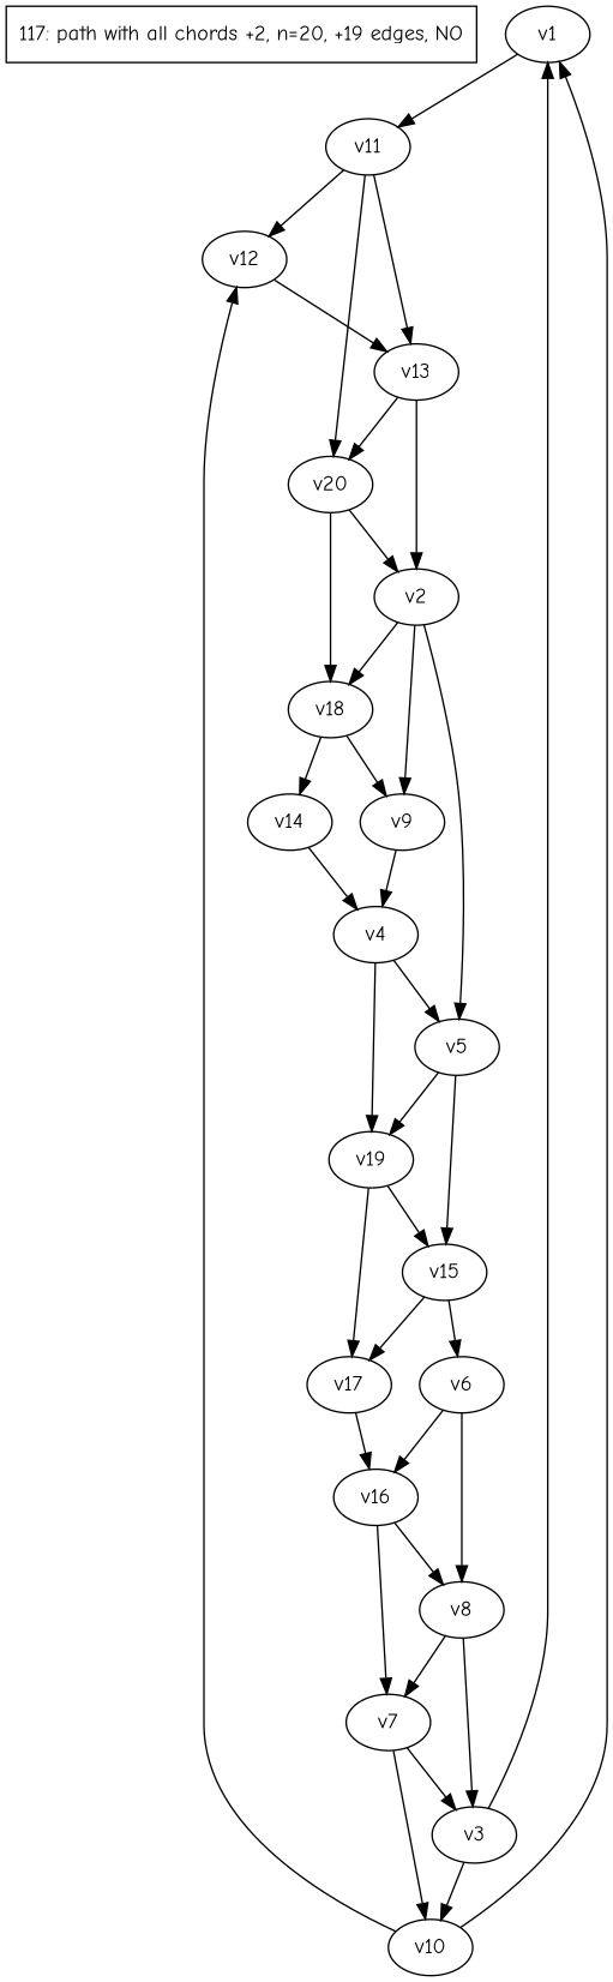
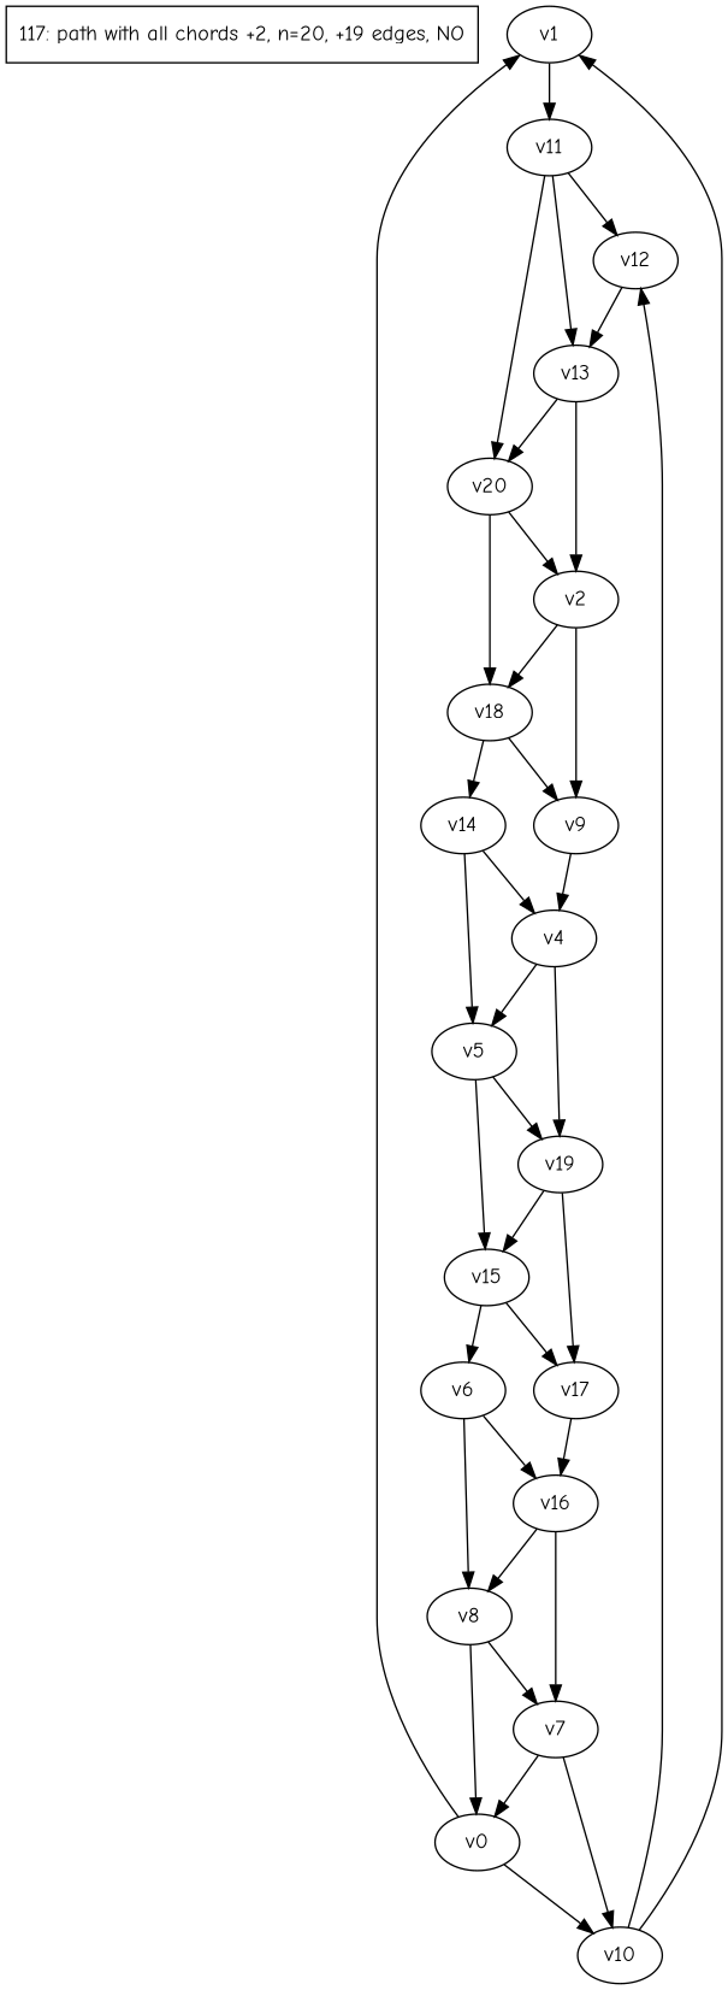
  digraph {
    fontname="Comic Neue"
    node [fontname="Comic Neue"]
    edge [fontname="Comic Neue"]
    n1 [label="117: path with all chords +2, n=20, +19 edges, NO" shape=box]
    v1
    v11
    v12
    v13
    v20
    v2
    v9
    v18
    v4
    v14
-   v3
+   v3 [label=v0]
    v10
    v5
    v19
    v15
    v17
    v6
    v8
    v16
    v7
    v1 -> v11
    v11 -> v12
    v11 -> v13
    v11 -> v20
    v12 -> v13
    v13 -> v20
    v13 -> v2
    v20 -> v2
    v20 -> v18
    v2 -> v9
    v2 -> v18
    v9 -> v4
    v18 -> v9
    v18 -> v14
    v4 -> v5
    v4 -> v19
    v14 -> v4
-   v2 -> v5
+   v14 -> v5
    v3 -> v1
    v3 -> v10
    v10 -> v1
    v10 -> v12
    v5 -> v19
    v5 -> v15
    v19 -> v15
    v19 -> v17
    v15 -> v17
    v15 -> v6
    v17 -> v16
    v6 -> v8
    v6 -> v16
    v8 -> v3
    v8 -> v7
    v16 -> v8
    v16 -> v7
    v7 -> v3
    v7 -> v10
  }
